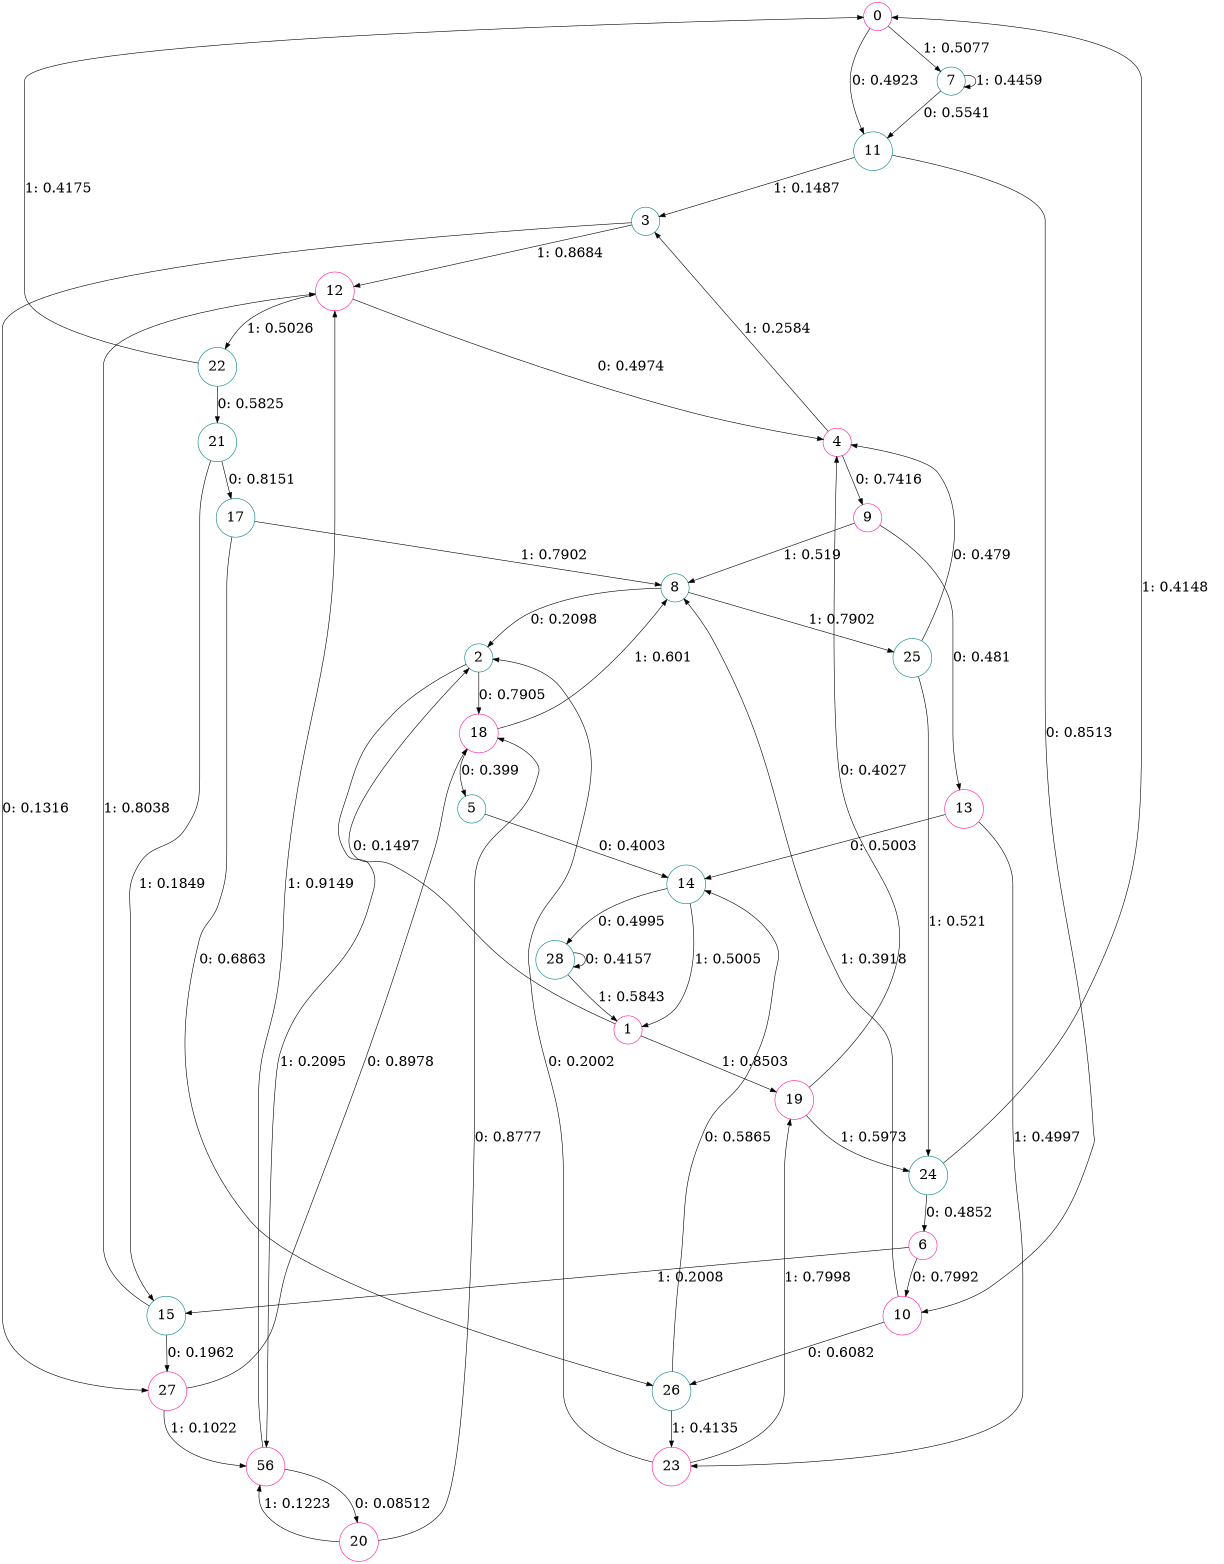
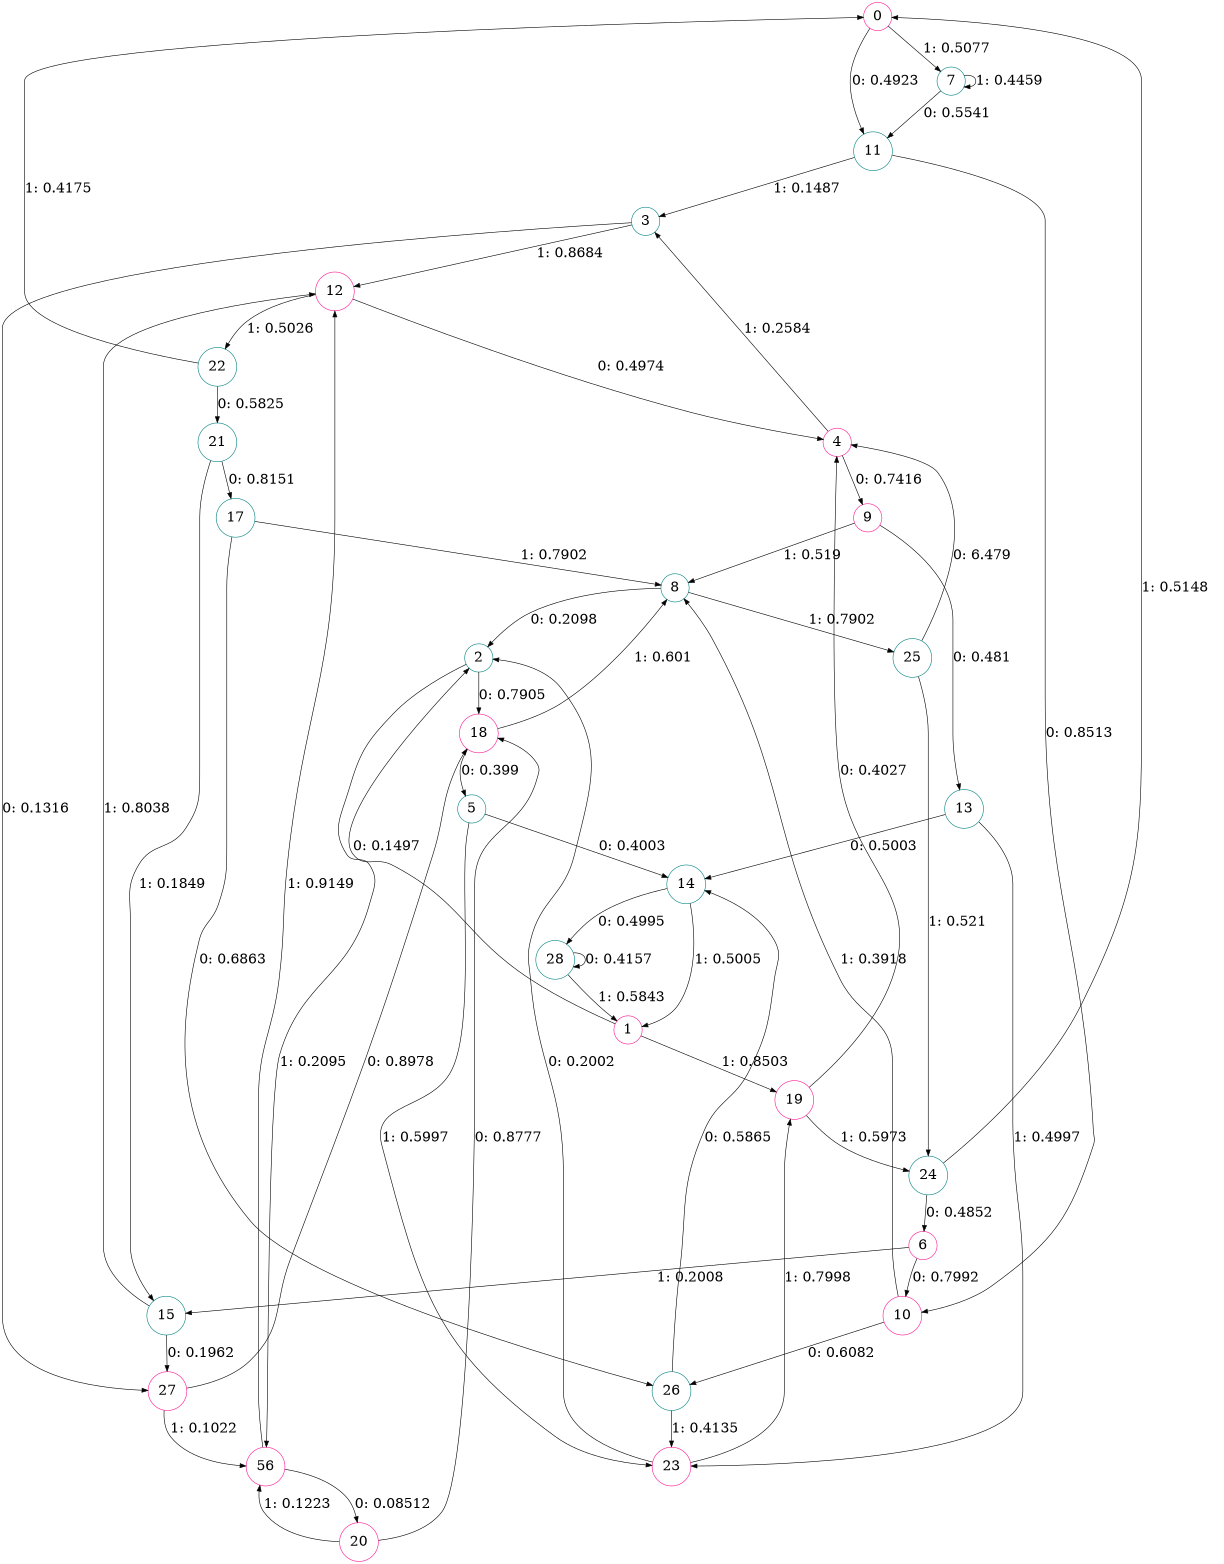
  digraph {
    fontname="DejaVu Serif"
    node [color=teal fontname="DejaVu Serif" fontsize=24 shape=circle]
    edge [fontname="DejaVu Serif" fontsize=24]
    0 [color=deeppink]
    11
    7
    3
    10 [color=deeppink]
    12 [color=deeppink]
    27 [color=deeppink]
    8
    26
    1 [color=deeppink]
    2
    19 [color=deeppink]
    18 [color=deeppink]
    n14 [color=deeppink label=56]
    4 [color=deeppink]
    24
    5
    20 [color=deeppink]
    9 [color=deeppink]
    6 [color=deeppink]
    14
    23 [color=deeppink]
    25
    22
    21
-   13 [color=deeppink]
+   13
    28
    15
    17
    0 -> 11 [label="0: 0.4923   "]
    0 -> 7 [label="1: 0.5077   "]
    11 -> 3 [label="1: 0.1487   "]
    11 -> 10 [label="0: 0.8513   "]
    7 -> 11 [label="0: 0.5541   "]
    7 -> 7 [label="1: 0.4459   "]
    3 -> 12 [label="1: 0.8684   "]
    3 -> 27 [label="0: 0.1316   "]
    10 -> 8 [label="1: 0.3918   "]
    10 -> 26 [label="0: 0.6082   "]
    12 -> 4 [label="0: 0.4974   "]
    12 -> 22 [label="1: 0.5026   "]
    27 -> 18 [label="0: 0.8978   "]
    27 -> n14 [label="1: 0.1022   "]
    8 -> 2 [label="0: 0.2098   "]
    8 -> 25 [label="1: 0.7902   "]
    26 -> 14 [label="0: 0.5865   "]
    26 -> 23 [label="1: 0.4135   "]
    1 -> 2 [label="0: 0.1497   "]
    1 -> 19 [label="1: 0.8503   "]
    2 -> 18 [label="0: 0.7905   "]
    2 -> n14 [label="1: 0.2095   "]
    19 -> 4 [label="0: 0.4027   "]
    19 -> 24 [label="1: 0.5973   "]
    18 -> 8 [label="1: 0.601    "]
    18 -> 5 [label="0: 0.399    "]
    n14 -> 12 [label="1: 0.9149   "]
    n14 -> 20 [label="0: 0.08512  "]
    4 -> 3 [label="1: 0.2584   "]
    4 -> 9 [label="0: 0.7416   "]
-   24 -> 0 [label="1: 0.4148   "]
+   24 -> 0 [label="1: 0.5148   "]
    24 -> 6 [label="0: 0.4852   "]
    5 -> 14 [label="0: 0.4003   "]
+   5 -> 23 [label="1: 0.5997   "]
    20 -> 18 [label="0: 0.8777   "]
    20 -> n14 [label="1: 0.1223   "]
    9 -> 8 [label="1: 0.519    "]
    9 -> 13 [label="0: 0.481    "]
    6 -> 10 [label="0: 0.7992   "]
    6 -> 15 [label="1: 0.2008   "]
    14 -> 1 [label="1: 0.5005   "]
    14 -> 28 [label="0: 0.4995   "]
    23 -> 2 [label="0: 0.2002   "]
    23 -> 19 [label="1: 0.7998   "]
-   25 -> 4 [label="0: 0.479    "]
+   25 -> 4 [label="0: 6.479    "]
    25 -> 24 [label="1: 0.521    "]
    22 -> 0 [label="1: 0.4175   "]
    22 -> 21 [label="0: 0.5825   "]
    21 -> 15 [label="1: 0.1849   "]
    21 -> 17 [label="0: 0.8151   "]
    13 -> 14 [label="0: 0.5003   "]
    13 -> 23 [label="1: 0.4997   "]
    28 -> 1 [label="1: 0.5843   "]
    28 -> 28 [label="0: 0.4157   "]
    15 -> 12 [label="1: 0.8038   "]
    15 -> 27 [label="0: 0.1962   "]
    17 -> 8 [label="1: 0.7902   "]
    17 -> 26 [label="0: 0.6863   "]
  }
